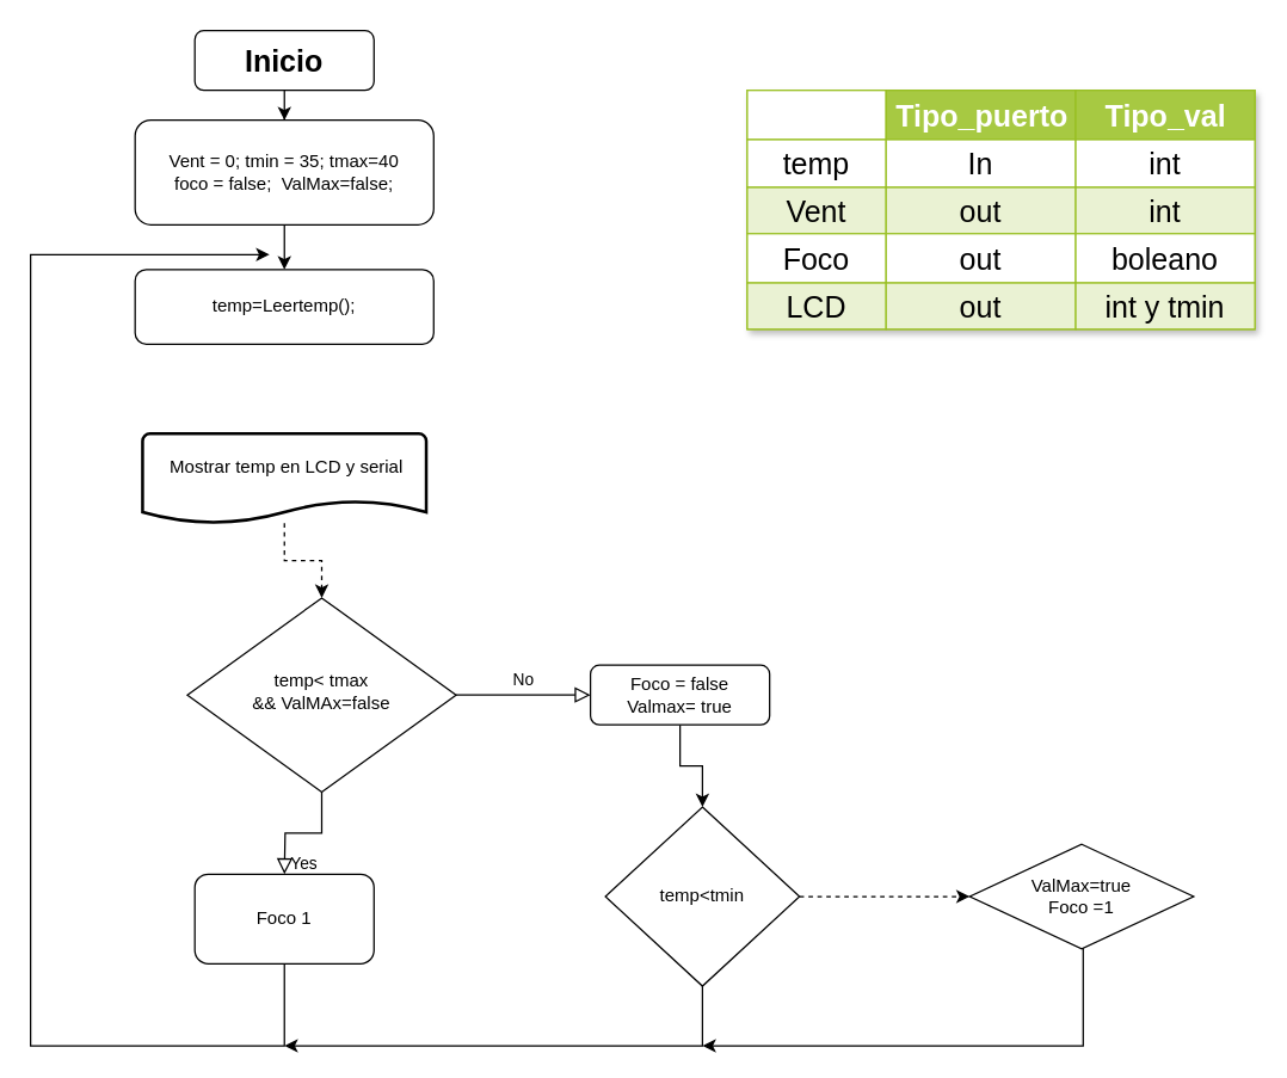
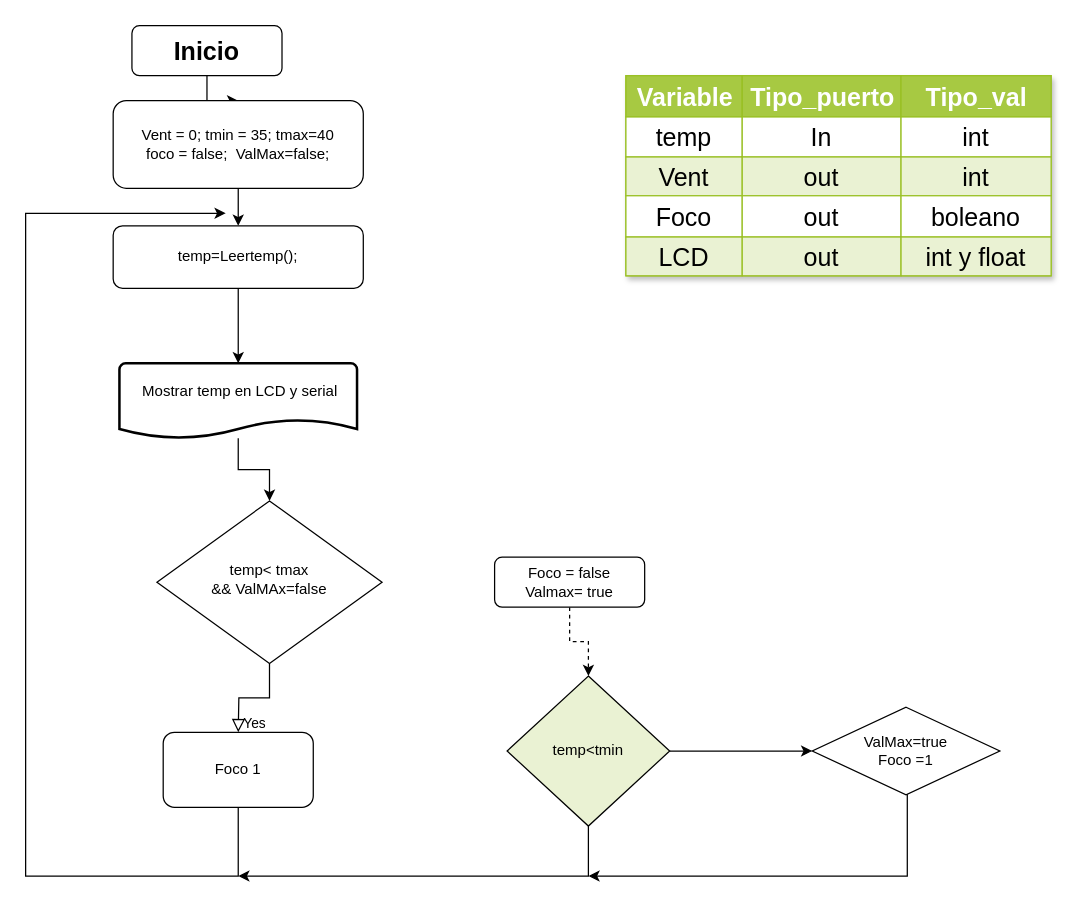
  <mxCell id="0" />
  <mxCell id="1" parent="0" />
  <mxCell id="2" value="" style="edgeStyle=orthogonalEdgeStyle;rounded=0;orthogonalLoop=1;jettySize=auto;html=1;fontSize=20;" parent="1" source="3" target="12" edge="1"><mxGeometry relative="1" as="geometry" /></mxCell>
- <mxCell id="3" value="&lt;font style=&quot;font-size: 20px;&quot;&gt;&lt;b&gt;Inicio&lt;/b&gt;&lt;/font&gt;" style="rounded=1;whiteSpace=wrap;html=1;fontSize=12;glass=0;strokeWidth=1;shadow=0;" parent="1" vertex="1"><mxGeometry x="130" y="20" width="120" height="40" as="geometry" /></mxCell>
+ <mxCell id="3" value="&lt;font style=&quot;font-size: 20px;&quot;&gt;&lt;b&gt;Inicio&lt;/b&gt;&lt;/font&gt;" style="rounded=1;whiteSpace=wrap;html=1;fontSize=12;glass=0;strokeWidth=1;shadow=0;" parent="1" vertex="1"><mxGeometry x="105" y="20" width="120" height="40" as="geometry" /></mxCell>
  <mxCell id="4" value="Yes" style="rounded=0;html=1;jettySize=auto;orthogonalLoop=1;fontSize=11;endArrow=block;endFill=0;endSize=8;strokeWidth=1;shadow=0;labelBackgroundColor=none;edgeStyle=orthogonalEdgeStyle;" parent="1" source="6" edge="1"><mxGeometry y="20" relative="1" as="geometry"><mxPoint as="offset" /><mxPoint x="190" y="585" as="targetPoint" /></mxGeometry></mxCell>
- <mxCell id="5" value="No" style="edgeStyle=orthogonalEdgeStyle;rounded=0;html=1;jettySize=auto;orthogonalLoop=1;fontSize=11;endArrow=block;endFill=0;endSize=8;strokeWidth=1;shadow=0;labelBackgroundColor=none;" parent="1" source="6" target="8" edge="1"><mxGeometry y="10" relative="1" as="geometry"><mxPoint as="offset" /></mxGeometry></mxCell>
  <mxCell id="6" value="&lt;div&gt;temp&amp;lt; tmax&lt;/div&gt;&lt;div&gt;&amp;amp;&amp;amp; ValMAx=false&lt;br&gt;&lt;/div&gt;" style="rhombus;whiteSpace=wrap;html=1;shadow=0;fontFamily=Helvetica;fontSize=12;align=center;strokeWidth=1;spacing=6;spacingTop=-4;" parent="1" vertex="1"><mxGeometry x="125" y="400" width="180" height="130" as="geometry" /></mxCell>
- <mxCell id="7" value="" style="edgeStyle=orthogonalEdgeStyle;rounded=0;orthogonalLoop=1;jettySize=auto;html=1;" edge="1" parent="1" source="8" target="38"><mxGeometry relative="1" as="geometry" /></mxCell>
+ <mxCell id="7" value="" style="edgeStyle=orthogonalEdgeStyle;rounded=0;orthogonalLoop=1;jettySize=auto;html=1;dashed=1;" edge="1" parent="1" source="8" target="38"><mxGeometry relative="1" as="geometry" /></mxCell>
  <mxCell id="8" value="&lt;div&gt;Foco = false&lt;/div&gt;&lt;div&gt;Valmax= true&lt;br&gt;&lt;/div&gt;" style="rounded=1;whiteSpace=wrap;html=1;fontSize=12;glass=0;strokeWidth=1;shadow=0;" parent="1" vertex="1"><mxGeometry x="395" y="445" width="120" height="40" as="geometry" /></mxCell>
- <mxCell id="9" value="" style="edgeStyle=orthogonalEdgeStyle;rounded=0;orthogonalLoop=1;jettySize=auto;html=1;dashed=1;" edge="1" parent="1" source="10" target="6"><mxGeometry relative="1" as="geometry" /></mxCell>
+ <mxCell id="9" value="" style="edgeStyle=orthogonalEdgeStyle;rounded=0;orthogonalLoop=1;jettySize=auto;html=1;" edge="1" parent="1" source="10" target="6"><mxGeometry relative="1" as="geometry" /></mxCell>
  <mxCell id="10" value="&#10;&amp;nbsp;Mostrar temp en LCD y serial &#10;&#10;" style="strokeWidth=2;html=1;shape=mxgraph.flowchart.document2;whiteSpace=wrap;size=0.25;" parent="1" vertex="1"><mxGeometry x="95" y="290" width="190" height="60" as="geometry" /></mxCell>
  <mxCell id="11" value="" style="edgeStyle=orthogonalEdgeStyle;rounded=0;orthogonalLoop=1;jettySize=auto;html=1;" parent="1" source="12" target="35" edge="1"><mxGeometry relative="1" as="geometry" /></mxCell>
  <mxCell id="12" value="&lt;div&gt;Vent = 0; tmin = 35; tmax=40 &lt;br&gt;&lt;/div&gt;&lt;div&gt;foco = false;&amp;nbsp; ValMax=false;&lt;br&gt;&lt;/div&gt;" style="rounded=1;whiteSpace=wrap;html=1;" parent="1" vertex="1"><mxGeometry x="90" y="80" width="200" height="70" as="geometry" /></mxCell>
  <mxCell id="13" value="Assets" style="childLayout=tableLayout;recursiveResize=0;strokeColor=#98bf21;fillColor=#A7C942;shadow=1;fontSize=20;" parent="1" vertex="1"><mxGeometry x="500" y="60" width="340" height="160" as="geometry" /></mxCell>
  <mxCell id="14" style="shape=tableRow;horizontal=0;startSize=0;swimlaneHead=0;swimlaneBody=0;top=0;left=0;bottom=0;right=0;dropTarget=0;collapsible=0;recursiveResize=0;expand=0;fontStyle=0;strokeColor=inherit;fillColor=#ffffff;fontSize=20;" parent="13" vertex="1"><mxGeometry width="340" height="33" as="geometry" /></mxCell>
- <mxCell id="15" value="Variable" style="connectable=0;recursiveResize=0;strokeColor=inherit;fillColor=#ffffff;align=center;fontStyle=1;fontColor=#FFFFFF;html=1;fontSize=20;" parent="14" vertex="1"><mxGeometry width="93" height="33" as="geometry"><mxRectangle width="93" height="33" as="alternateBounds" /></mxGeometry></mxCell>
+ <mxCell id="15" value="Variable" style="connectable=0;recursiveResize=0;strokeColor=inherit;fillColor=#A7C942;align=center;fontStyle=1;fontColor=#FFFFFF;html=1;fontSize=20;" parent="14" vertex="1"><mxGeometry width="93" height="33" as="geometry"><mxRectangle width="93" height="33" as="alternateBounds" /></mxGeometry></mxCell>
  <mxCell id="16" value="Tipo_puerto" style="connectable=0;recursiveResize=0;strokeColor=inherit;fillColor=#A7C942;align=center;fontStyle=1;fontColor=#FFFFFF;html=1;fontSize=20;" parent="14" vertex="1"><mxGeometry x="93" width="127" height="33" as="geometry"><mxRectangle width="127" height="33" as="alternateBounds" /></mxGeometry></mxCell>
  <mxCell id="17" value="Tipo_val" style="connectable=0;recursiveResize=0;strokeColor=inherit;fillColor=#A7C942;align=center;fontStyle=1;fontColor=#FFFFFF;html=1;fontSize=20;" parent="14" vertex="1"><mxGeometry x="220" width="120" height="33" as="geometry"><mxRectangle width="120" height="33" as="alternateBounds" /></mxGeometry></mxCell>
  <mxCell id="18" value="" style="shape=tableRow;horizontal=0;startSize=0;swimlaneHead=0;swimlaneBody=0;top=0;left=0;bottom=0;right=0;dropTarget=0;collapsible=0;recursiveResize=0;expand=0;fontStyle=0;strokeColor=inherit;fillColor=#ffffff;fontSize=20;" parent="13" vertex="1"><mxGeometry y="33" width="340" height="32" as="geometry" /></mxCell>
  <mxCell id="19" value="temp" style="connectable=0;recursiveResize=0;strokeColor=inherit;fillColor=inherit;align=center;whiteSpace=wrap;html=1;fontSize=20;" parent="18" vertex="1"><mxGeometry width="93" height="32" as="geometry"><mxRectangle width="93" height="32" as="alternateBounds" /></mxGeometry></mxCell>
  <mxCell id="20" value="In" style="connectable=0;recursiveResize=0;strokeColor=inherit;fillColor=inherit;align=center;whiteSpace=wrap;html=1;fontSize=20;" parent="18" vertex="1"><mxGeometry x="93" width="127" height="32" as="geometry"><mxRectangle width="127" height="32" as="alternateBounds" /></mxGeometry></mxCell>
  <mxCell id="21" value="int" style="connectable=0;recursiveResize=0;strokeColor=inherit;fillColor=inherit;align=center;whiteSpace=wrap;html=1;fontSize=20;" parent="18" vertex="1"><mxGeometry x="220" width="120" height="32" as="geometry"><mxRectangle width="120" height="32" as="alternateBounds" /></mxGeometry></mxCell>
  <mxCell id="22" value="" style="shape=tableRow;horizontal=0;startSize=0;swimlaneHead=0;swimlaneBody=0;top=0;left=0;bottom=0;right=0;dropTarget=0;collapsible=0;recursiveResize=0;expand=0;fontStyle=1;strokeColor=inherit;fillColor=#EAF2D3;fontSize=20;" parent="13" vertex="1"><mxGeometry y="65" width="340" height="31" as="geometry" /></mxCell>
  <mxCell id="23" value="Vent" style="connectable=0;recursiveResize=0;strokeColor=inherit;fillColor=inherit;whiteSpace=wrap;html=1;fontSize=20;" parent="22" vertex="1"><mxGeometry width="93" height="31" as="geometry"><mxRectangle width="93" height="31" as="alternateBounds" /></mxGeometry></mxCell>
  <mxCell id="24" value="out" style="connectable=0;recursiveResize=0;strokeColor=inherit;fillColor=inherit;whiteSpace=wrap;html=1;fontSize=20;" parent="22" vertex="1"><mxGeometry x="93" width="127" height="31" as="geometry"><mxRectangle width="127" height="31" as="alternateBounds" /></mxGeometry></mxCell>
  <mxCell id="25" value="int" style="connectable=0;recursiveResize=0;strokeColor=inherit;fillColor=inherit;whiteSpace=wrap;html=1;fontSize=20;" parent="22" vertex="1"><mxGeometry x="220" width="120" height="31" as="geometry"><mxRectangle width="120" height="31" as="alternateBounds" /></mxGeometry></mxCell>
  <mxCell id="26" value="" style="shape=tableRow;horizontal=0;startSize=0;swimlaneHead=0;swimlaneBody=0;top=0;left=0;bottom=0;right=0;dropTarget=0;collapsible=0;recursiveResize=0;expand=0;fontStyle=0;strokeColor=inherit;fillColor=#ffffff;fontSize=20;" parent="13" vertex="1"><mxGeometry y="96" width="340" height="33" as="geometry" /></mxCell>
  <mxCell id="27" value="Foco" style="connectable=0;recursiveResize=0;strokeColor=inherit;fillColor=inherit;fontStyle=0;align=center;whiteSpace=wrap;html=1;fontSize=20;" parent="26" vertex="1"><mxGeometry width="93" height="33" as="geometry"><mxRectangle width="93" height="33" as="alternateBounds" /></mxGeometry></mxCell>
  <mxCell id="28" value="out" style="connectable=0;recursiveResize=0;strokeColor=inherit;fillColor=inherit;fontStyle=0;align=center;whiteSpace=wrap;html=1;fontSize=20;" parent="26" vertex="1"><mxGeometry x="93" width="127" height="33" as="geometry"><mxRectangle width="127" height="33" as="alternateBounds" /></mxGeometry></mxCell>
  <mxCell id="29" value="boleano" style="connectable=0;recursiveResize=0;strokeColor=inherit;fillColor=inherit;fontStyle=0;align=center;whiteSpace=wrap;html=1;fontSize=20;" parent="26" vertex="1"><mxGeometry x="220" width="120" height="33" as="geometry"><mxRectangle width="120" height="33" as="alternateBounds" /></mxGeometry></mxCell>
  <mxCell id="30" value="" style="shape=tableRow;horizontal=0;startSize=0;swimlaneHead=0;swimlaneBody=0;top=0;left=0;bottom=0;right=0;dropTarget=0;collapsible=0;recursiveResize=0;expand=0;fontStyle=1;strokeColor=inherit;fillColor=#EAF2D3;fontSize=20;" parent="13" vertex="1"><mxGeometry y="129" width="340" height="31" as="geometry" /></mxCell>
  <mxCell id="31" value="LCD" style="connectable=0;recursiveResize=0;strokeColor=inherit;fillColor=inherit;whiteSpace=wrap;html=1;fontSize=20;" parent="30" vertex="1"><mxGeometry width="93" height="31" as="geometry"><mxRectangle width="93" height="31" as="alternateBounds" /></mxGeometry></mxCell>
  <mxCell id="32" value="out" style="connectable=0;recursiveResize=0;strokeColor=inherit;fillColor=inherit;whiteSpace=wrap;html=1;fontSize=20;" parent="30" vertex="1"><mxGeometry x="93" width="127" height="31" as="geometry"><mxRectangle width="127" height="31" as="alternateBounds" /></mxGeometry></mxCell>
- <mxCell id="33" value="int y tmin" style="connectable=0;recursiveResize=0;strokeColor=inherit;fillColor=inherit;whiteSpace=wrap;html=1;fontSize=20;" parent="30" vertex="1"><mxGeometry x="220" width="120" height="31" as="geometry"><mxRectangle width="120" height="31" as="alternateBounds" /></mxGeometry></mxCell>
+ <mxCell id="33" value="int y float" style="connectable=0;recursiveResize=0;strokeColor=inherit;fillColor=inherit;whiteSpace=wrap;html=1;fontSize=20;" parent="30" vertex="1"><mxGeometry x="220" width="120" height="31" as="geometry"><mxRectangle width="120" height="31" as="alternateBounds" /></mxGeometry></mxCell>
+ <mxCell id="34" value="" style="edgeStyle=orthogonalEdgeStyle;rounded=0;orthogonalLoop=1;jettySize=auto;html=1;" edge="1" parent="1" source="35" target="10"><mxGeometry relative="1" as="geometry" /></mxCell>
  <mxCell id="35" value="temp=Leertemp();" style="rounded=1;whiteSpace=wrap;html=1;" parent="1" vertex="1"><mxGeometry x="90" y="180" width="200" height="50" as="geometry" /></mxCell>
- <mxCell id="36" value="" style="edgeStyle=orthogonalEdgeStyle;rounded=0;orthogonalLoop=1;jettySize=auto;html=1;dashed=1;" edge="1" parent="1" source="38" target="42"><mxGeometry relative="1" as="geometry" /></mxCell>
+ <mxCell id="36" value="" style="edgeStyle=orthogonalEdgeStyle;rounded=0;orthogonalLoop=1;jettySize=auto;html=1;" edge="1" parent="1" source="38" target="42"><mxGeometry relative="1" as="geometry" /></mxCell>
  <mxCell id="37" style="edgeStyle=orthogonalEdgeStyle;rounded=0;orthogonalLoop=1;jettySize=auto;html=1;" edge="1" parent="1" source="38"><mxGeometry relative="1" as="geometry"><mxPoint x="190" y="700" as="targetPoint" /><Array as="points"><mxPoint x="470" y="700" /></Array></mxGeometry></mxCell>
- <mxCell id="38" value="temp&amp;lt;tmin" style="rhombus;whiteSpace=wrap;html=1;" parent="1" vertex="1"><mxGeometry x="405" y="540" width="130" height="120" as="geometry" /></mxCell>
+ <mxCell id="38" value="temp&amp;lt;tmin" style="rhombus;whiteSpace=wrap;html=1;fillColor=#eaf2d3;" parent="1" vertex="1"><mxGeometry x="405" y="540" width="130" height="120" as="geometry" /></mxCell>
  <mxCell id="39" style="edgeStyle=orthogonalEdgeStyle;rounded=0;orthogonalLoop=1;jettySize=auto;html=1;" edge="1" parent="1" source="40"><mxGeometry relative="1" as="geometry"><mxPoint x="180" y="170" as="targetPoint" /><Array as="points"><mxPoint x="190" y="700" /><mxPoint x="20" y="700" /><mxPoint x="20" y="170" /></Array></mxGeometry></mxCell>
  <mxCell id="40" value="Foco 1" style="rounded=1;whiteSpace=wrap;html=1;" vertex="1" parent="1"><mxGeometry x="130" y="585" width="120" height="60" as="geometry" /></mxCell>
  <mxCell id="41" value="" style="edgeStyle=orthogonalEdgeStyle;rounded=0;orthogonalLoop=1;jettySize=auto;html=1;" edge="1" parent="1" source="42"><mxGeometry relative="1" as="geometry"><mxPoint x="470" y="700" as="targetPoint" /><Array as="points"><mxPoint x="725" y="700" /></Array></mxGeometry></mxCell>
  <mxCell id="42" value="&lt;div&gt;ValMax=true&lt;/div&gt;&lt;div&gt;Foco =1&lt;br&gt;&lt;/div&gt;" style="rhombus;whiteSpace=wrap;html=1;" vertex="1" parent="1"><mxGeometry x="649" y="565" width="150" height="70" as="geometry" /></mxCell>
